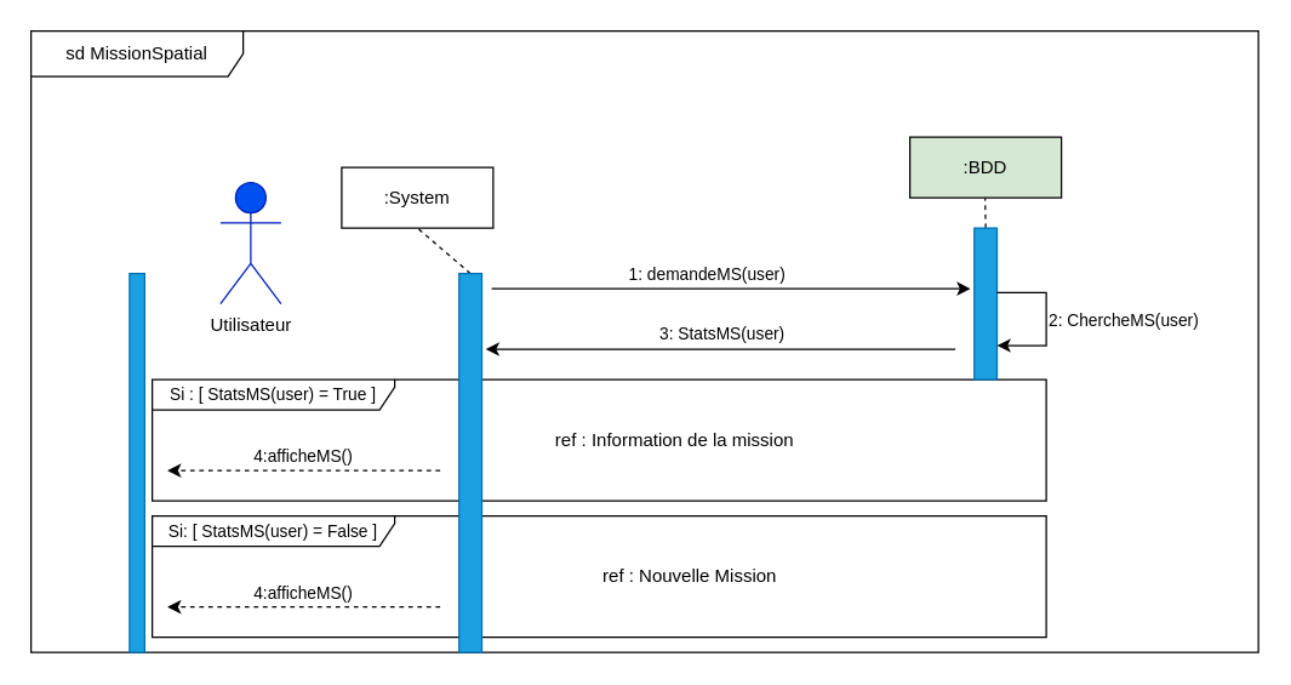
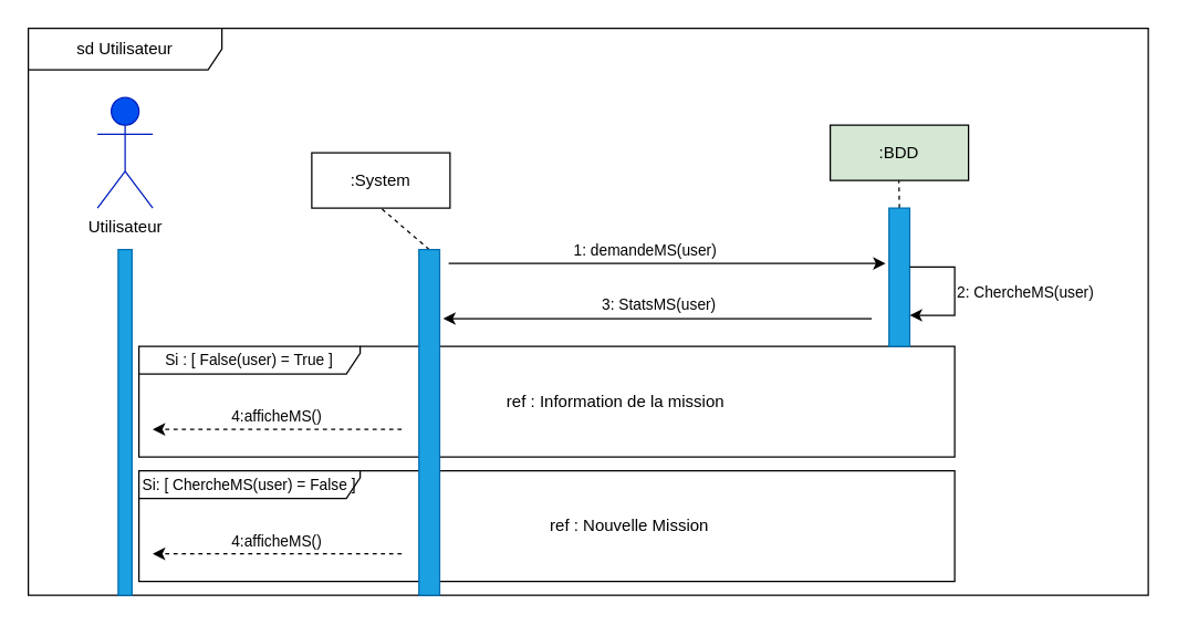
  <mxCell id="0" />
  <mxCell id="1" parent="0" />
- <mxCell id="2" value="sd MissionSpatial" style="shape=umlFrame;whiteSpace=wrap;html=1;fontColor=#000000;width=140;height=30;movable=0;resizable=0;rotatable=0;deletable=0;editable=0;connectable=0;" parent="1" vertex="1"><mxGeometry x="20" width="810" height="410" as="geometry" y="20" /></mxCell>
- <mxCell id="3" value="&lt;span style=&quot;font-size: 11px;&quot;&gt;Si: [ StatsMS(user) = False ]&lt;/span&gt;" style="shape=umlFrame;whiteSpace=wrap;html=1;fontColor=#000000;width=160;height=20;movable=1;resizable=1;rotatable=1;deletable=1;editable=1;connectable=1;" parent="1" vertex="1"><mxGeometry x="100" y="340" width="590" height="80" as="geometry" /></mxCell>
- <mxCell id="4" value="&lt;font style=&quot;font-size: 11px;&quot;&gt;Si : [ StatsMS(user) = True ]&lt;/font&gt;" style="shape=umlFrame;whiteSpace=wrap;html=1;fontColor=#000000;width=160;height=20;movable=1;resizable=1;rotatable=1;deletable=1;editable=1;connectable=1;" parent="1" vertex="1"><mxGeometry x="100" y="250" width="590" height="80" as="geometry" /></mxCell>
+ <mxCell id="2" value="sd Utilisateur" style="shape=umlFrame;whiteSpace=wrap;html=1;fontColor=#000000;width=140;height=30;movable=0;resizable=0;rotatable=0;deletable=0;editable=0;connectable=0;" parent="1" vertex="1"><mxGeometry x="20" width="810" height="410" as="geometry" y="20" /></mxCell>
+ <mxCell id="3" value="&lt;span style=&quot;font-size: 11px;&quot;&gt;Si: [ ChercheMS(user) = False ]&lt;/span&gt;" style="shape=umlFrame;whiteSpace=wrap;html=1;fontColor=#000000;width=160;height=20;movable=1;resizable=1;rotatable=1;deletable=1;editable=1;connectable=1;" parent="1" vertex="1"><mxGeometry x="100" y="340" width="590" height="80" as="geometry" /></mxCell>
+ <mxCell id="4" value="&lt;font style=&quot;font-size: 11px;&quot;&gt;Si : [ False(user) = True ]&lt;/font&gt;" style="shape=umlFrame;whiteSpace=wrap;html=1;fontColor=#000000;width=160;height=20;movable=1;resizable=1;rotatable=1;deletable=1;editable=1;connectable=1;" parent="1" vertex="1"><mxGeometry x="100" y="250" width="590" height="80" as="geometry" /></mxCell>
  <mxCell id="5" value="" style="shape=rect;dashed=0;shadow=0;html=1;whiteSpace=wrap;direction=south;horizontal=0;fontColor=#ffffff;fillColor=#1ba1e2;strokeColor=#006EAF;" parent="1" vertex="1"><mxGeometry x="85" y="180" width="10" height="250" as="geometry" /></mxCell>
  <mxCell id="6" value="" style="endArrow=none;dashed=1;html=1;rounded=0;fontColor=#000000;entryX=0.5;entryY=1;entryDx=0;entryDy=0;movable=1;resizable=1;rotatable=1;deletable=1;editable=1;connectable=1;exitX=0;exitY=0.5;exitDx=0;exitDy=0;" parent="1" source="11" target="9" edge="1"><mxGeometry width="50" height="50" relative="1" as="geometry"><mxPoint x="310" y="250" as="sourcePoint" /><mxPoint x="450" y="280" as="targetPoint" /><Array as="points"><mxPoint x="310" y="180" /></Array></mxGeometry></mxCell>
  <mxCell id="7" value="" style="endArrow=none;dashed=1;html=1;rounded=0;fontColor=#000000;entryX=0.5;entryY=1;entryDx=0;entryDy=0;movable=1;resizable=1;rotatable=1;deletable=1;editable=1;connectable=1;exitX=0;exitY=0.5;exitDx=0;exitDy=0;" parent="1" source="14" edge="1"><mxGeometry width="50" height="50" relative="1" as="geometry"><mxPoint x="650" y="270" as="sourcePoint" /><mxPoint x="649.66" y="130" as="targetPoint" /><Array as="points" /></mxGeometry></mxCell>
- <mxCell id="8" value="&lt;font color=&quot;#000000&quot;&gt;Utilisateur&lt;/font&gt;" style="shape=umlActor;verticalLabelPosition=bottom;verticalAlign=top;html=1;outlineConnect=0;fillColor=#0050ef;strokeColor=#001DBC;fontColor=#ffffff;" parent="1" vertex="1"><mxGeometry x="145" y="120" width="40" height="80" as="geometry" /></mxCell>
+ <mxCell id="8" value="&lt;font color=&quot;#000000&quot;&gt;Utilisateur&lt;/font&gt;" style="shape=umlActor;verticalLabelPosition=bottom;verticalAlign=top;html=1;outlineConnect=0;fillColor=#0050ef;strokeColor=#001DBC;fontColor=#ffffff;" parent="1" vertex="1"><mxGeometry x="70" y="70" width="40" height="80" as="geometry" /></mxCell>
  <mxCell id="9" value=":System" style="whiteSpace=wrap;html=1;align=center;fontColor=#000000;" parent="1" vertex="1"><mxGeometry x="225" y="110" width="100" height="40" as="geometry" /></mxCell>
  <mxCell id="10" value=":BDD" style="whiteSpace=wrap;html=1;align=center;fontColor=#000000;fillColor=#d5e8d4;" parent="1" vertex="1"><mxGeometry x="600" y="90" width="100" height="40" as="geometry" /></mxCell>
  <mxCell id="11" value="" style="shape=rect;dashed=0;shadow=0;html=1;whiteSpace=wrap;direction=south;horizontal=0;fontColor=#ffffff;fillColor=#1ba1e2;strokeColor=#006EAF;" parent="1" vertex="1"><mxGeometry x="302.5" y="180" width="15" height="250" as="geometry" /></mxCell>
  <mxCell id="12" value="" style="edgeStyle=orthogonalEdgeStyle;rounded=0;orthogonalLoop=1;jettySize=auto;html=1;" parent="1" edge="1"><mxGeometry relative="1" as="geometry"><Array as="points"><mxPoint x="620" y="229.98" /></Array><mxPoint x="630" y="230" as="sourcePoint" /><mxPoint x="320" y="229.98" as="targetPoint" /></mxGeometry></mxCell>
  <mxCell id="13" value="3: StatsMS(user)" style="edgeLabel;html=1;align=center;verticalAlign=middle;resizable=0;points=[];" parent="12" vertex="1" connectable="0"><mxGeometry x="-0.059" relative="1" as="geometry"><mxPoint x="-9" y="-10" as="offset" /></mxGeometry></mxCell>
  <mxCell id="14" value="" style="shape=rect;dashed=0;shadow=0;html=1;whiteSpace=wrap;direction=south;horizontal=0;fontColor=#ffffff;fillColor=#1ba1e2;strokeColor=#006EAF;" parent="1" vertex="1"><mxGeometry x="642.5" y="150" width="15" height="100" as="geometry" /></mxCell>
  <mxCell id="15" value="" style="endArrow=classic;html=1;rounded=0;fontColor=#000000;" parent="1" edge="1"><mxGeometry width="50" height="50" relative="1" as="geometry"><mxPoint x="324" y="190" as="sourcePoint" /><mxPoint x="640" y="190" as="targetPoint" /></mxGeometry></mxCell>
  <mxCell id="16" value="1: demandeMS(user)" style="edgeLabel;html=1;align=center;verticalAlign=middle;resizable=0;points=[];fontColor=#000000;" parent="15" vertex="1" connectable="0"><mxGeometry x="-0.229" relative="1" as="geometry"><mxPoint x="19" y="-10" as="offset" /></mxGeometry></mxCell>
  <mxCell id="17" value="ref : Information de la mission" style="text;html=1;strokeColor=none;fillColor=none;align=center;verticalAlign=middle;whiteSpace=wrap;rounded=0;" parent="1" vertex="1"><mxGeometry x="350" y="275" width="190" height="30" as="geometry" /></mxCell>
  <mxCell id="18" value="ref : Nouvelle Mission" style="text;html=1;strokeColor=none;fillColor=none;align=center;verticalAlign=middle;whiteSpace=wrap;rounded=0;" parent="1" vertex="1"><mxGeometry x="375" y="365" width="160" height="30" as="geometry" /></mxCell>
  <mxCell id="19" value="" style="edgeStyle=orthogonalEdgeStyle;rounded=0;orthogonalLoop=1;jettySize=auto;html=1;exitX=0.25;exitY=0;exitDx=0;exitDy=0;entryX=0.75;entryY=0;entryDx=0;entryDy=0;" parent="1" edge="1"><mxGeometry relative="1" as="geometry"><Array as="points"><mxPoint x="690" y="193" /><mxPoint x="690" y="228" /></Array><mxPoint x="657.5" y="192.5" as="sourcePoint" /><mxPoint x="657.5" y="227.5" as="targetPoint" /></mxGeometry></mxCell>
  <mxCell id="20" value="2: ChercheMS(user)" style="edgeLabel;html=1;align=center;verticalAlign=middle;resizable=0;points=[];" parent="19" vertex="1" connectable="0"><mxGeometry x="-0.059" relative="1" as="geometry"><mxPoint x="50" y="3" as="offset" /></mxGeometry></mxCell>
  <mxCell id="21" value="" style="endArrow=classic;html=1;rounded=0;dashed=1;" edge="1" parent="1"><mxGeometry width="50" height="50" relative="1" as="geometry"><mxPoint x="290" y="310" as="sourcePoint" /><mxPoint x="110" y="310" as="targetPoint" /></mxGeometry></mxCell>
  <mxCell id="22" value="4:afficheMS()&amp;nbsp;" style="edgeLabel;html=1;align=center;verticalAlign=middle;resizable=0;points=[];" vertex="1" connectable="0" parent="21"><mxGeometry x="0.246" y="1" relative="1" as="geometry"><mxPoint x="22" y="-11" as="offset" /></mxGeometry></mxCell>
  <mxCell id="23" value="" style="endArrow=classic;html=1;rounded=0;dashed=1;" edge="1" parent="1"><mxGeometry width="50" height="50" relative="1" as="geometry"><mxPoint x="290" y="400" as="sourcePoint" /><mxPoint x="110" y="400" as="targetPoint" /></mxGeometry></mxCell>
  <mxCell id="24" value="4:afficheMS()&amp;nbsp;" style="edgeLabel;html=1;align=center;verticalAlign=middle;resizable=0;points=[];" vertex="1" connectable="0" parent="1"><mxGeometry x="200" y="390" as="geometry" /></mxCell>
